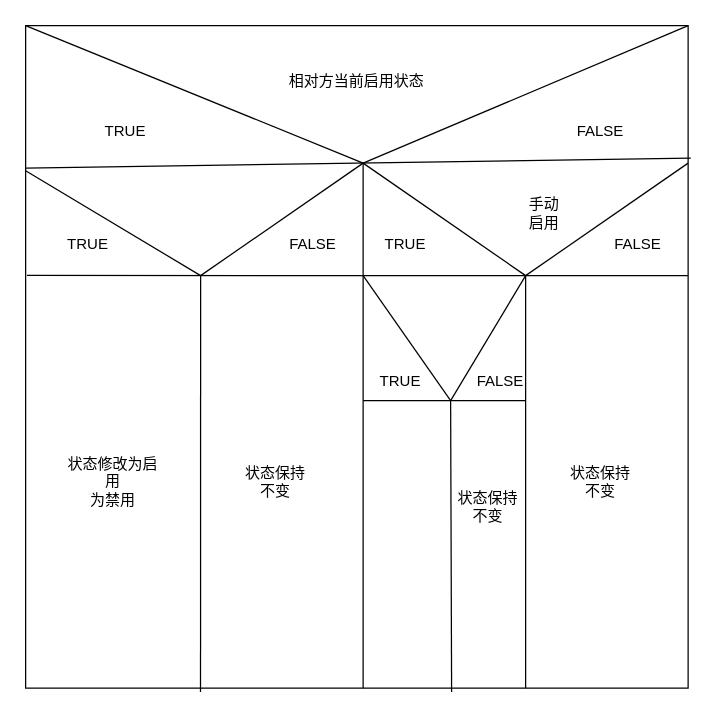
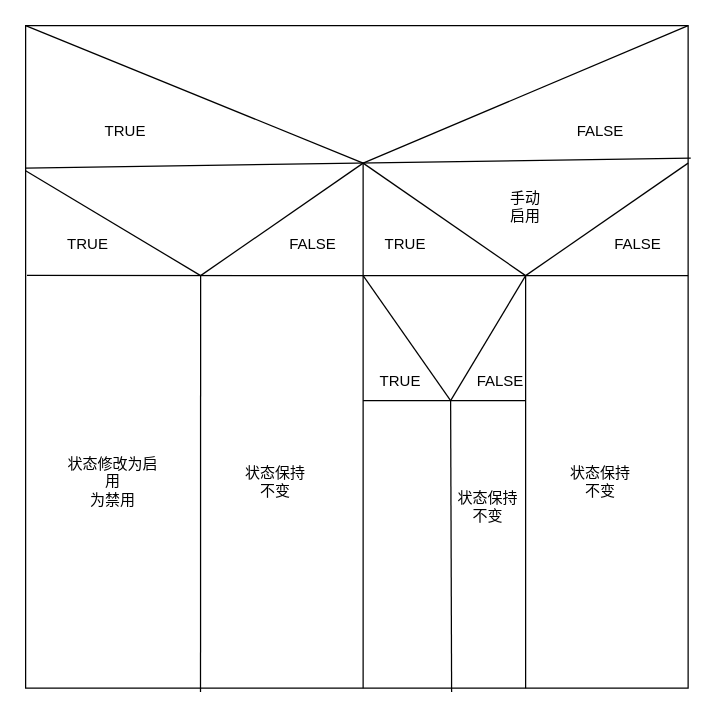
  <mxCell id="0" />
  <mxCell id="1" parent="0" />
  <mxCell id="2" value="" style="whiteSpace=wrap;html=1;aspect=fixed;" vertex="1" parent="1"><mxGeometry x="20" y="20" width="530" height="530" as="geometry" /></mxCell>
  <mxCell id="3" value="" style="endArrow=none;html=1;rounded=0;entryX=0;entryY=0;entryDx=0;entryDy=0;" edge="1" parent="1" target="2"><mxGeometry width="50" height="50" relative="1" as="geometry"><mxPoint x="290" y="130" as="sourcePoint" /><mxPoint x="340" y="80" as="targetPoint" /></mxGeometry></mxCell>
  <mxCell id="4" value="" style="endArrow=none;html=1;rounded=0;" edge="1" parent="1"><mxGeometry width="50" height="50" relative="1" as="geometry"><mxPoint x="290" y="130" as="sourcePoint" /><mxPoint x="550" y="20" as="targetPoint" /></mxGeometry></mxCell>
  <mxCell id="5" value="" style="endArrow=none;html=1;rounded=0;entryX=0;entryY=0.215;entryDx=0;entryDy=0;entryPerimeter=0;exitX=1.004;exitY=0.2;exitDx=0;exitDy=0;exitPerimeter=0;" edge="1" parent="1" source="2" target="2"><mxGeometry width="50" height="50" relative="1" as="geometry"><mxPoint x="550" y="130" as="sourcePoint" /><mxPoint x="20" y="130" as="targetPoint" /></mxGeometry></mxCell>
- <mxCell id="6" value="相对方当前启用状态" style="text;html=1;strokeColor=none;fillColor=none;align=center;verticalAlign=middle;whiteSpace=wrap;rounded=0;" vertex="1" parent="1"><mxGeometry x="200" y="40" width="170" height="50" as="geometry" /></mxCell>
  <mxCell id="7" value="TRUE" style="text;html=1;strokeColor=none;fillColor=none;align=center;verticalAlign=middle;whiteSpace=wrap;rounded=0;" vertex="1" parent="1"><mxGeometry x="70" y="90" width="60" height="30" as="geometry" /></mxCell>
  <mxCell id="8" value="FALSE" style="text;html=1;strokeColor=none;fillColor=none;align=center;verticalAlign=middle;whiteSpace=wrap;rounded=0;" vertex="1" parent="1"><mxGeometry x="450" y="90" width="60" height="30" as="geometry" /></mxCell>
  <mxCell id="9" value="" style="endArrow=none;html=1;rounded=0;exitX=0.002;exitY=0.377;exitDx=0;exitDy=0;exitPerimeter=0;" edge="1" parent="1" source="2"><mxGeometry width="50" height="50" relative="1" as="geometry"><mxPoint x="20" y="270" as="sourcePoint" /><mxPoint x="290" y="220" as="targetPoint" /></mxGeometry></mxCell>
  <mxCell id="10" value="" style="endArrow=none;html=1;rounded=0;" edge="1" parent="1"><mxGeometry width="50" height="50" relative="1" as="geometry"><mxPoint x="290" y="220" as="sourcePoint" /><mxPoint x="550" y="220" as="targetPoint" /></mxGeometry></mxCell>
  <mxCell id="11" value="" style="endArrow=none;html=1;rounded=0;" edge="1" parent="1"><mxGeometry width="50" height="50" relative="1" as="geometry"><mxPoint x="160" y="220" as="sourcePoint" /><mxPoint x="290" y="130" as="targetPoint" /></mxGeometry></mxCell>
  <mxCell id="12" value="" style="endArrow=none;html=1;rounded=0;exitX=0;exitY=0.219;exitDx=0;exitDy=0;exitPerimeter=0;" edge="1" parent="1" source="2"><mxGeometry width="50" height="50" relative="1" as="geometry"><mxPoint x="20" y="130" as="sourcePoint" /><mxPoint x="160" y="220" as="targetPoint" /></mxGeometry></mxCell>
  <mxCell id="13" style="edgeStyle=orthogonalEdgeStyle;rounded=0;orthogonalLoop=1;jettySize=auto;html=1;exitX=0.5;exitY=1;exitDx=0;exitDy=0;" edge="1" parent="1" source="2" target="2"><mxGeometry relative="1" as="geometry" /></mxCell>
  <mxCell id="14" value="" style="endArrow=none;html=1;rounded=0;" edge="1" parent="1"><mxGeometry width="50" height="50" relative="1" as="geometry"><mxPoint x="290" y="550" as="sourcePoint" /><mxPoint x="290" y="130" as="targetPoint" /></mxGeometry></mxCell>
  <mxCell id="15" value="FALSE" style="text;html=1;strokeColor=none;fillColor=none;align=center;verticalAlign=middle;whiteSpace=wrap;rounded=0;" vertex="1" parent="1"><mxGeometry x="220" y="180" width="60" height="30" as="geometry" /></mxCell>
  <mxCell id="16" value="TRUE" style="text;html=1;strokeColor=none;fillColor=none;align=center;verticalAlign=middle;whiteSpace=wrap;rounded=0;" vertex="1" parent="1"><mxGeometry x="40" y="180" width="60" height="30" as="geometry" /></mxCell>
  <mxCell id="17" value="状态修改为启用&lt;br&gt;为禁用" style="text;html=1;strokeColor=none;fillColor=none;align=center;verticalAlign=middle;whiteSpace=wrap;rounded=0;" vertex="1" parent="1"><mxGeometry x="50" y="360" width="80" height="50" as="geometry" /></mxCell>
  <mxCell id="18" value="" style="endArrow=none;html=1;rounded=0;" edge="1" parent="1"><mxGeometry width="50" height="50" relative="1" as="geometry"><mxPoint x="420" y="220" as="sourcePoint" /><mxPoint x="550" y="130" as="targetPoint" /></mxGeometry></mxCell>
  <mxCell id="19" value="" style="endArrow=none;html=1;rounded=0;" edge="1" parent="1"><mxGeometry width="50" height="50" relative="1" as="geometry"><mxPoint x="420" y="220" as="sourcePoint" /><mxPoint x="290" y="130" as="targetPoint" /></mxGeometry></mxCell>
- <mxCell id="20" value="手动&lt;br&gt;启用" style="text;html=1;strokeColor=none;fillColor=none;align=center;verticalAlign=middle;whiteSpace=wrap;rounded=0;" vertex="1" parent="1"><mxGeometry x="405" y="155" width="60" height="30" as="geometry" /></mxCell>
+ <mxCell id="20" value="手动&lt;br&gt;启用" style="text;html=1;strokeColor=none;fillColor=none;align=center;verticalAlign=middle;whiteSpace=wrap;rounded=0;" vertex="1" parent="1"><mxGeometry x="390" y="150" width="60" height="30" as="geometry" /></mxCell>
  <mxCell id="21" value="FALSE" style="text;html=1;strokeColor=none;fillColor=none;align=center;verticalAlign=middle;whiteSpace=wrap;rounded=0;" vertex="1" parent="1"><mxGeometry x="480" y="180" width="60" height="30" as="geometry" /></mxCell>
  <mxCell id="22" value="TRUE" style="text;html=1;strokeColor=none;fillColor=none;align=center;verticalAlign=middle;whiteSpace=wrap;rounded=0;" vertex="1" parent="1"><mxGeometry x="294" y="180" width="60" height="30" as="geometry" /></mxCell>
  <mxCell id="23" value="" style="endArrow=none;html=1;rounded=0;exitX=0.264;exitY=1.006;exitDx=0;exitDy=0;exitPerimeter=0;" edge="1" parent="1" source="2"><mxGeometry width="50" height="50" relative="1" as="geometry"><mxPoint x="160" y="310" as="sourcePoint" /><mxPoint x="160" y="220" as="targetPoint" /></mxGeometry></mxCell>
  <mxCell id="24" value="状态保持&lt;br&gt;不变" style="text;html=1;strokeColor=none;fillColor=none;align=center;verticalAlign=middle;whiteSpace=wrap;rounded=0;" vertex="1" parent="1"><mxGeometry x="190" y="370" width="60" height="30" as="geometry" /></mxCell>
  <mxCell id="25" value="" style="endArrow=none;html=1;rounded=0;" edge="1" parent="1"><mxGeometry width="50" height="50" relative="1" as="geometry"><mxPoint x="420" y="550" as="sourcePoint" /><mxPoint x="420" y="220" as="targetPoint" /></mxGeometry></mxCell>
  <mxCell id="26" value="状态保持&lt;br&gt;不变" style="text;html=1;strokeColor=none;fillColor=none;align=center;verticalAlign=middle;whiteSpace=wrap;rounded=0;" vertex="1" parent="1"><mxGeometry x="450" y="370" width="60" height="30" as="geometry" /></mxCell>
  <mxCell id="27" value="" style="endArrow=none;html=1;rounded=0;" edge="1" parent="1"><mxGeometry width="50" height="50" relative="1" as="geometry"><mxPoint x="290" y="320" as="sourcePoint" /><mxPoint x="420" y="320" as="targetPoint" /></mxGeometry></mxCell>
  <mxCell id="28" value="" style="endArrow=none;html=1;rounded=0;" edge="1" parent="1"><mxGeometry width="50" height="50" relative="1" as="geometry"><mxPoint x="360" y="320" as="sourcePoint" /><mxPoint x="420" y="220" as="targetPoint" /></mxGeometry></mxCell>
  <mxCell id="29" value="" style="endArrow=none;html=1;rounded=0;" edge="1" parent="1"><mxGeometry width="50" height="50" relative="1" as="geometry"><mxPoint x="360" y="320" as="sourcePoint" /><mxPoint x="290" y="220" as="targetPoint" /></mxGeometry></mxCell>
  <mxCell id="30" value="FALSE" style="text;html=1;strokeColor=none;fillColor=none;align=center;verticalAlign=middle;whiteSpace=wrap;rounded=0;" vertex="1" parent="1"><mxGeometry x="370" y="290" width="60" height="30" as="geometry" /></mxCell>
  <mxCell id="31" value="TRUE" style="text;html=1;strokeColor=none;fillColor=none;align=center;verticalAlign=middle;whiteSpace=wrap;rounded=0;" vertex="1" parent="1"><mxGeometry x="290" y="290" width="60" height="30" as="geometry" /></mxCell>
  <mxCell id="32" value="" style="endArrow=none;html=1;rounded=0;exitX=0.643;exitY=1.006;exitDx=0;exitDy=0;exitPerimeter=0;" edge="1" parent="1" source="2"><mxGeometry width="50" height="50" relative="1" as="geometry"><mxPoint x="380" y="370" as="sourcePoint" /><mxPoint x="360" y="320" as="targetPoint" /></mxGeometry></mxCell>
  <mxCell id="33" value="状态保持&lt;br&gt;不变" style="text;html=1;strokeColor=none;fillColor=none;align=center;verticalAlign=middle;whiteSpace=wrap;rounded=0;" vertex="1" parent="1"><mxGeometry x="360" y="390" width="60" height="30" as="geometry" /></mxCell>
